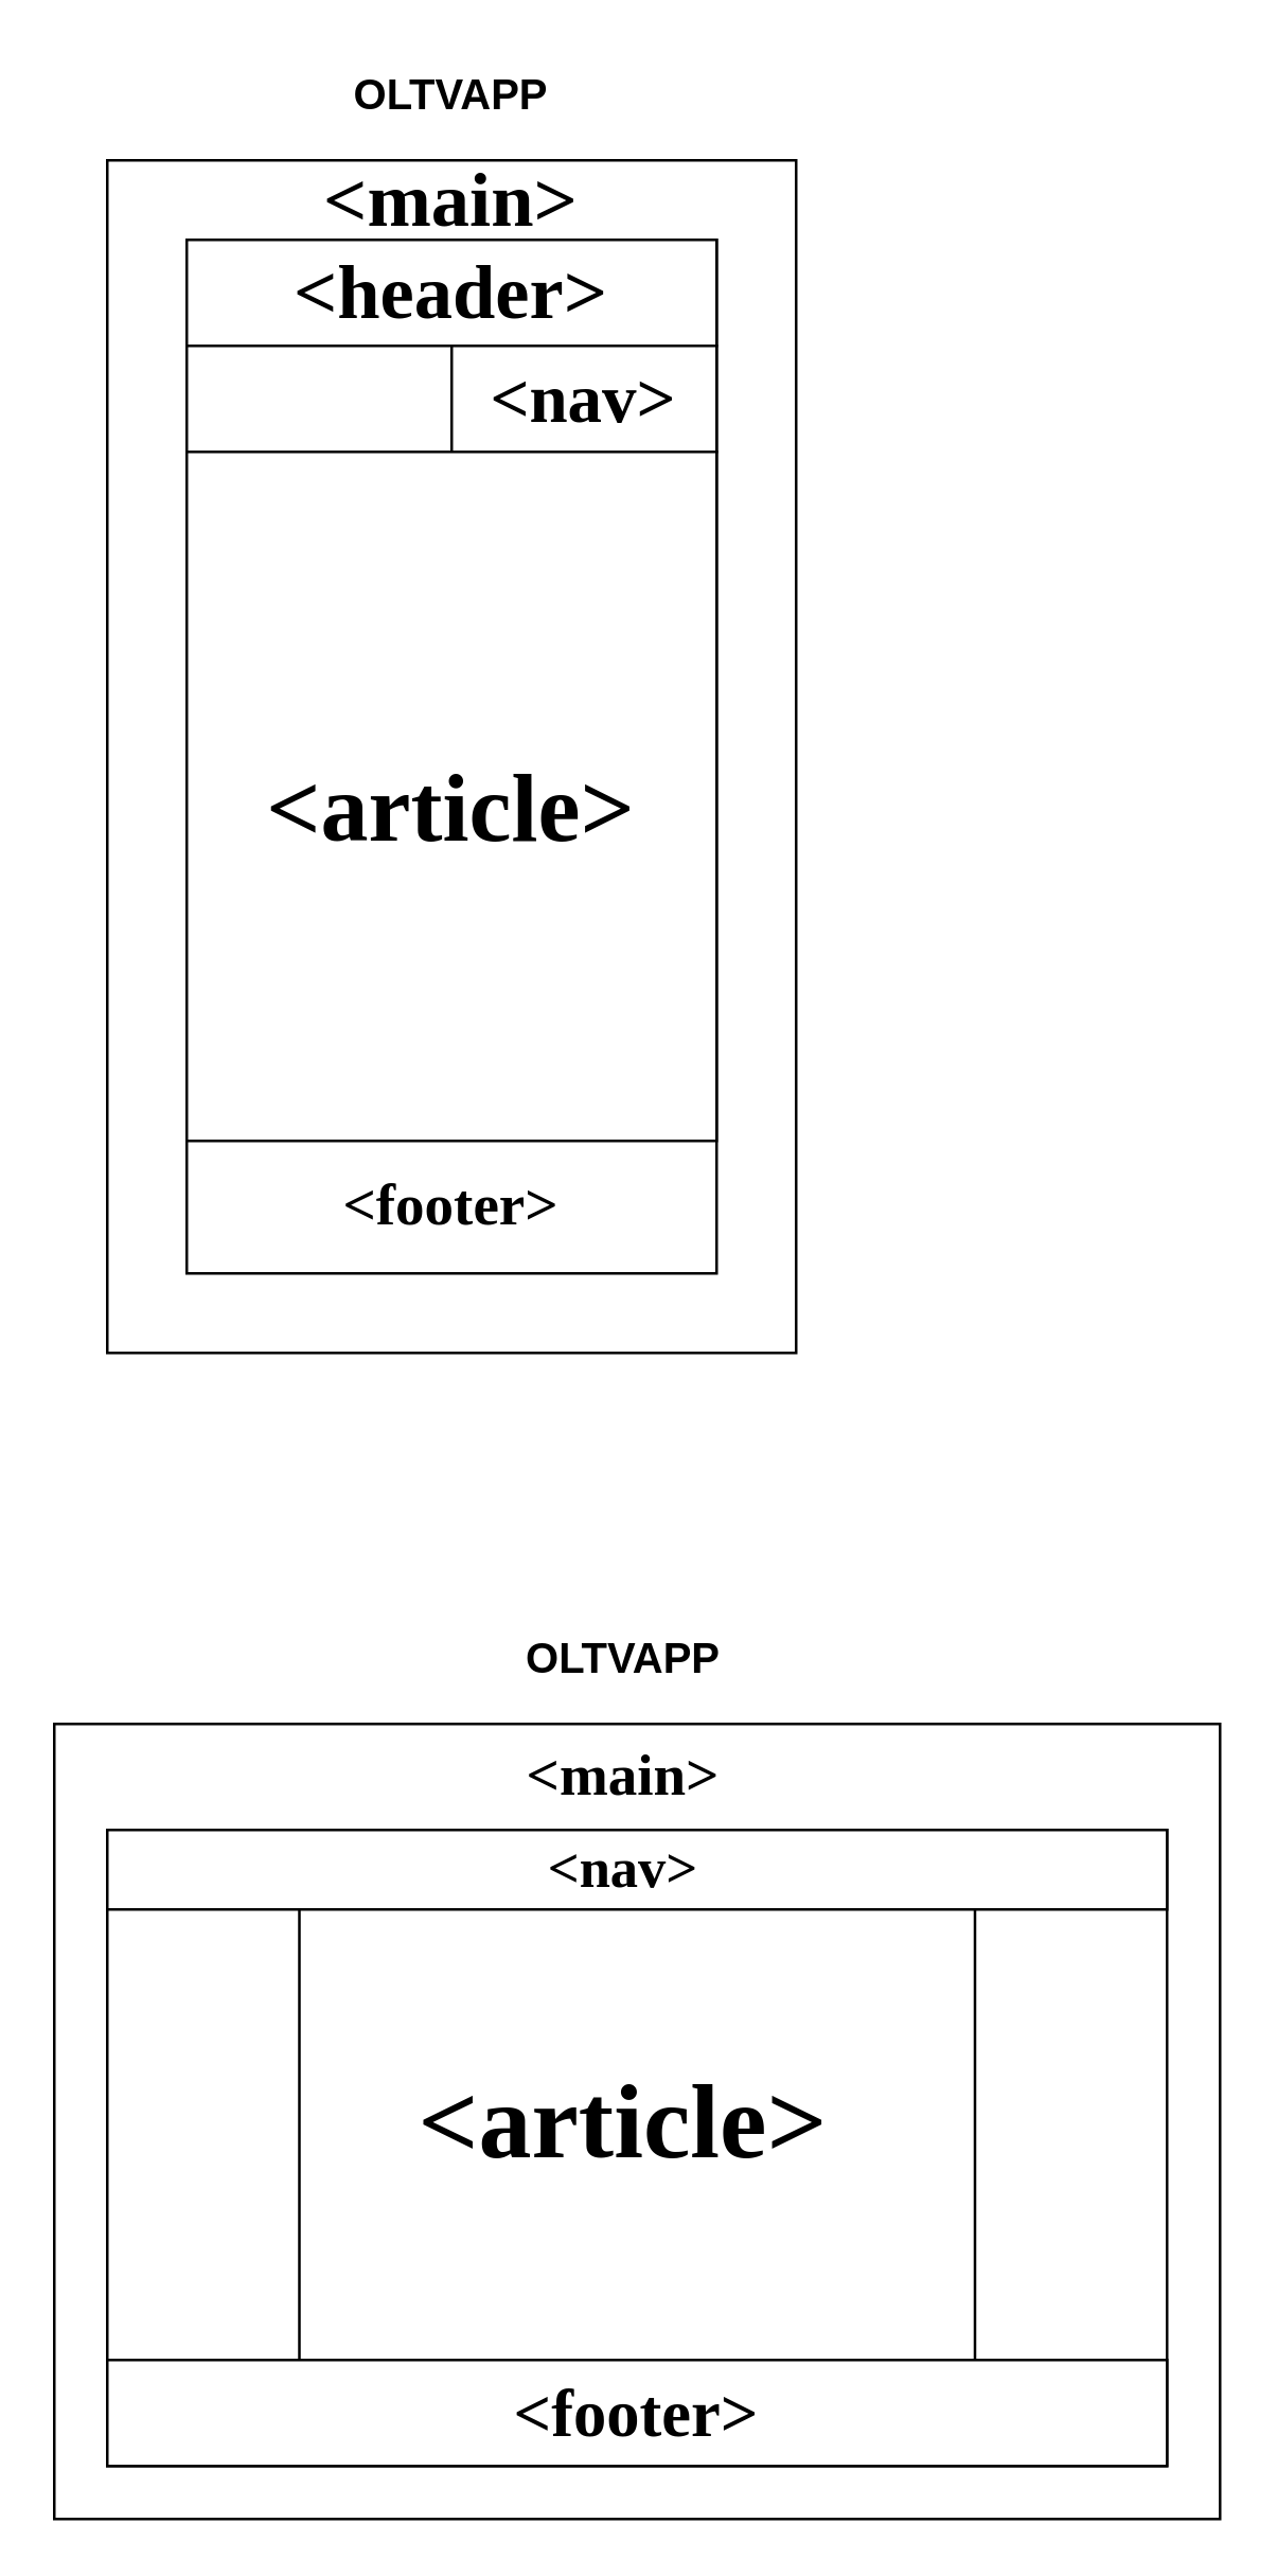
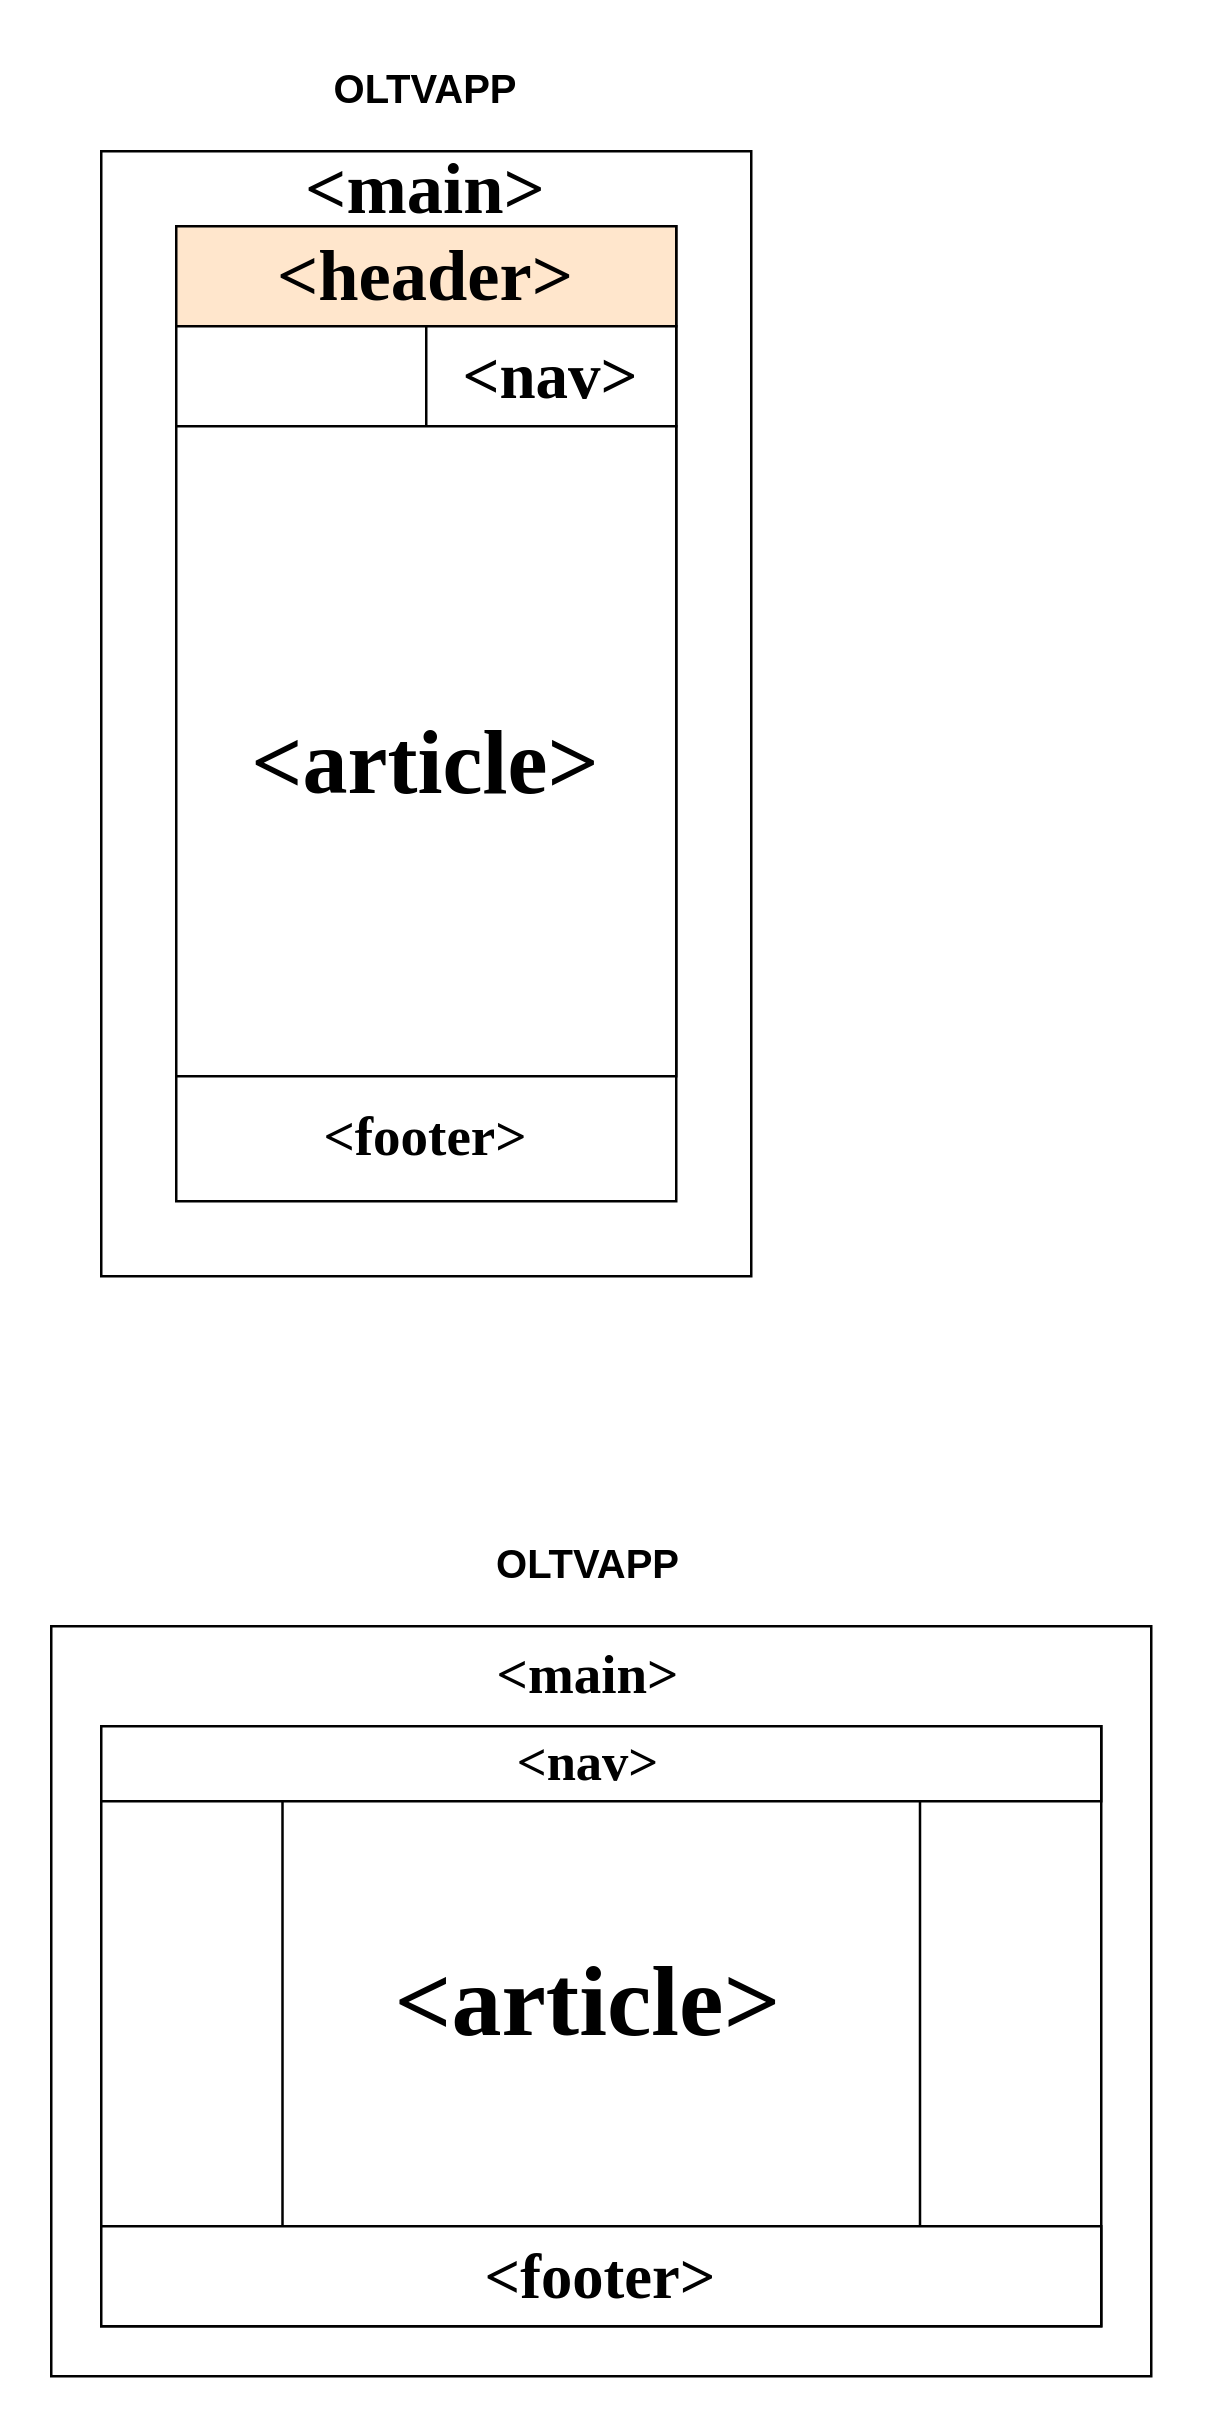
  <mxCell id="0" />
  <mxCell id="1" parent="0" />
  <mxCell id="2" value="" style="rounded=0;whiteSpace=wrap;html=1;direction=south;" parent="1" vertex="1"><mxGeometry x="40" y="60" width="260" height="450" as="geometry" /></mxCell>
  <mxCell id="3" value="" style="rounded=0;whiteSpace=wrap;html=1;direction=south;fontSize=15;" parent="1" vertex="1"><mxGeometry x="70" y="90" width="200" height="390" as="geometry" /></mxCell>
  <mxCell id="4" value="&amp;lt;main&amp;gt;" style="text;html=1;strokeColor=none;fillColor=none;align=center;verticalAlign=middle;whiteSpace=wrap;rounded=0;fontSize=29;fontStyle=1;fontFamily=Times New Roman;" parent="1" vertex="1"><mxGeometry x="140" y="60" width="60" height="30" as="geometry" /></mxCell>
- <mxCell id="5" value="&amp;lt;header&amp;gt;" style="rounded=0;whiteSpace=wrap;html=1;fontSize=29;fontStyle=1;fontFamily=Times New Roman;" parent="1" vertex="1"><mxGeometry x="70" y="90" width="200" height="40" as="geometry" /></mxCell>
+ <mxCell id="5" value="&amp;lt;header&amp;gt;" style="rounded=0;whiteSpace=wrap;html=1;fontSize=29;fontStyle=1;fontFamily=Times New Roman;fillColor=#ffe6cc;" parent="1" vertex="1"><mxGeometry x="70" y="90" width="200" height="40" as="geometry" /></mxCell>
  <mxCell id="6" value="&amp;lt;nav&amp;gt;" style="rounded=0;whiteSpace=wrap;html=1;fontSize=26;fontStyle=1;fontFamily=Times New Roman;" parent="1" vertex="1"><mxGeometry x="170" y="130" width="100" height="40" as="geometry" /></mxCell>
  <mxCell id="7" value="" style="rounded=0;whiteSpace=wrap;html=1;fontSize=28;fontStyle=1" parent="1" vertex="1"><mxGeometry x="70" y="170" width="200" height="260" as="geometry" /></mxCell>
  <mxCell id="8" value="&amp;lt;footer&amp;gt;" style="text;html=1;strokeColor=none;fillColor=none;align=center;verticalAlign=middle;whiteSpace=wrap;rounded=0;fontSize=22;fontStyle=1;fontFamily=Times New Roman;" parent="1" vertex="1"><mxGeometry x="140" y="440" width="60" height="30" as="geometry" /></mxCell>
  <mxCell id="9" value="OLTVAPP" style="text;html=1;strokeColor=none;fillColor=none;align=center;verticalAlign=middle;whiteSpace=wrap;rounded=0;fontSize=16;fontStyle=1" parent="1" vertex="1"><mxGeometry x="100" y="20" width="140" height="30" as="geometry" /></mxCell>
  <mxCell id="10" value="&amp;lt;article&amp;gt;" style="text;html=1;strokeColor=none;fillColor=none;align=center;verticalAlign=middle;whiteSpace=wrap;rounded=0;fontSize=36;fontStyle=1;fontFamily=Times New Roman;" parent="1" vertex="1"><mxGeometry x="70" y="280" width="200" height="50" as="geometry" /></mxCell>
  <mxCell id="11" value="" style="rounded=0;whiteSpace=wrap;html=1;fontFamily=Times New Roman;" parent="1" vertex="1"><mxGeometry x="20" y="650" width="440" height="300" as="geometry" /></mxCell>
  <mxCell id="12" value="" style="rounded=0;whiteSpace=wrap;html=1;" parent="1" vertex="1"><mxGeometry x="40" y="690" width="400" height="240" as="geometry" /></mxCell>
  <mxCell id="13" value="&amp;lt;main&amp;gt;" style="text;html=1;strokeColor=none;fillColor=none;align=center;verticalAlign=middle;whiteSpace=wrap;rounded=0;fontSize=22;fontStyle=1;fontFamily=Times New Roman;" parent="1" vertex="1"><mxGeometry x="200" y="650" width="70" height="40" as="geometry" /></mxCell>
  <mxCell id="14" value="" style="rounded=0;whiteSpace=wrap;html=1;" parent="1" vertex="1"><mxGeometry x="40" y="690" width="400" height="30" as="geometry" /></mxCell>
  <mxCell id="15" value="&amp;lt;nav&amp;gt;" style="text;html=1;strokeColor=none;fillColor=none;align=center;verticalAlign=middle;whiteSpace=wrap;rounded=0;fontSize=21;fontStyle=1;fontFamily=Times New Roman;" parent="1" vertex="1"><mxGeometry x="205" y="690" width="60" height="30" as="geometry" /></mxCell>
  <mxCell id="16" value="" style="rounded=0;whiteSpace=wrap;html=1;" parent="1" vertex="1"><mxGeometry x="112.5" y="720" width="255" height="170" as="geometry" /></mxCell>
  <mxCell id="17" value="&amp;lt;article&amp;gt;" style="text;html=1;strokeColor=none;fillColor=none;align=center;verticalAlign=middle;whiteSpace=wrap;rounded=0;fontSize=40;fontStyle=1;fontFamily=Times New Roman;" parent="1" vertex="1"><mxGeometry x="205" y="785" width="60" height="30" as="geometry" /></mxCell>
  <mxCell id="18" value="&amp;lt;footer&amp;gt;" style="rounded=0;whiteSpace=wrap;html=1;fontSize=25;fontStyle=1;fontFamily=Times New Roman;" parent="1" vertex="1"><mxGeometry x="40" y="890" width="400" height="40" as="geometry" /></mxCell>
  <mxCell id="19" value="OLTVAPP" style="text;html=1;strokeColor=none;fillColor=none;align=center;verticalAlign=middle;whiteSpace=wrap;rounded=0;fontSize=16;fontStyle=1" vertex="1" parent="1"><mxGeometry x="165" y="610" width="140" height="30" as="geometry" /></mxCell>
